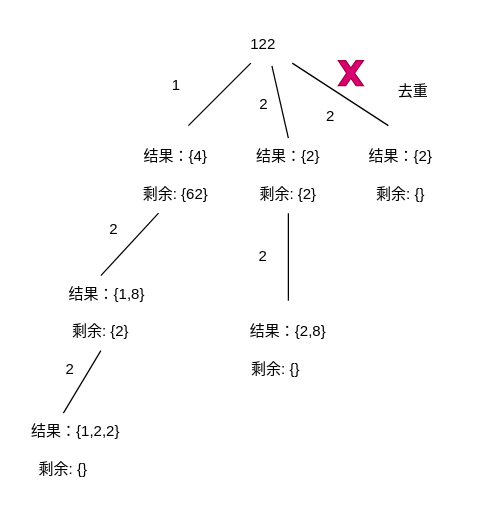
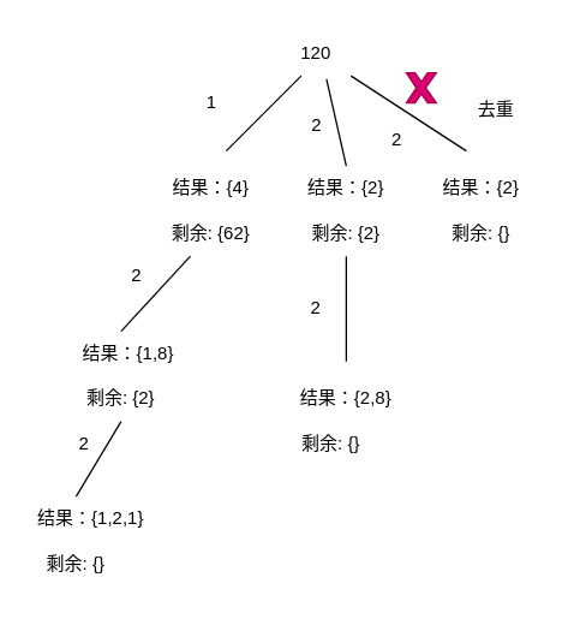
  <mxCell id="0" />
  <mxCell id="1" parent="0" />
- <mxCell id="2" value="122" style="text;html=1;align=center;verticalAlign=middle;whiteSpace=wrap;rounded=0;" vertex="1" parent="1"><mxGeometry x="180" y="20" width="60" height="30" as="geometry" /></mxCell>
+ <mxCell id="2" value="120" style="text;html=1;align=center;verticalAlign=middle;whiteSpace=wrap;rounded=0;" vertex="1" parent="1"><mxGeometry x="180" y="20" width="60" height="30" as="geometry" /></mxCell>
  <mxCell id="3" value="" style="endArrow=none;html=1;rounded=0;" edge="1" parent="1"><mxGeometry width="50" height="50" relative="1" as="geometry"><mxPoint x="150" y="100" as="sourcePoint" /><mxPoint x="200" y="50" as="targetPoint" /></mxGeometry></mxCell>
  <mxCell id="4" value="1" style="text;html=1;align=center;verticalAlign=middle;resizable=0;points=[];autosize=1;strokeColor=none;fillColor=none;" vertex="1" parent="1"><mxGeometry x="125" y="53" width="30" height="30" as="geometry" /></mxCell>
  <mxCell id="5" value="" style="group" vertex="1" connectable="0" parent="1"><mxGeometry x="110" y="110" width="60" height="60" as="geometry" /></mxCell>
  <mxCell id="6" value="剩余: {62}" style="text;html=1;align=center;verticalAlign=middle;whiteSpace=wrap;rounded=0;" vertex="1" parent="5"><mxGeometry y="30" width="60" height="30" as="geometry" /></mxCell>
  <mxCell id="7" value="结果：{4}" style="text;html=1;align=center;verticalAlign=middle;whiteSpace=wrap;rounded=0;" vertex="1" parent="5"><mxGeometry width="60" height="30" as="geometry" /></mxCell>
  <mxCell id="8" value="" style="endArrow=none;html=1;rounded=0;" edge="1" parent="1" target="6"><mxGeometry width="50" height="50" relative="1" as="geometry"><mxPoint x="80" y="220" as="sourcePoint" /><mxPoint x="130" y="170" as="targetPoint" /></mxGeometry></mxCell>
  <mxCell id="9" value="2" style="text;html=1;align=center;verticalAlign=middle;resizable=0;points=[];autosize=1;strokeColor=none;fillColor=none;" vertex="1" parent="1"><mxGeometry x="75" y="168" width="30" height="30" as="geometry" /></mxCell>
  <mxCell id="10" value="" style="group" vertex="1" connectable="0" parent="1"><mxGeometry x="50" y="220" width="70" height="60" as="geometry" /></mxCell>
  <mxCell id="11" value="剩余: {2}" style="text;html=1;align=center;verticalAlign=middle;whiteSpace=wrap;rounded=0;" vertex="1" parent="10"><mxGeometry y="30" width="60" height="30" as="geometry" /></mxCell>
  <mxCell id="12" value="结果：{1,8}" style="text;html=1;align=center;verticalAlign=middle;whiteSpace=wrap;rounded=0;" vertex="1" parent="10"><mxGeometry width="70" height="30" as="geometry" /></mxCell>
  <mxCell id="13" value="" style="endArrow=none;html=1;rounded=0;entryX=0.5;entryY=1;entryDx=0;entryDy=0;" edge="1" parent="1" target="11"><mxGeometry width="50" height="50" relative="1" as="geometry"><mxPoint x="50" y="330" as="sourcePoint" /><mxPoint x="80" y="290" as="targetPoint" /></mxGeometry></mxCell>
  <mxCell id="14" value="2" style="text;html=1;align=center;verticalAlign=middle;resizable=0;points=[];autosize=1;strokeColor=none;fillColor=none;" vertex="1" parent="1"><mxGeometry x="40" y="280" width="30" height="30" as="geometry" /></mxCell>
  <mxCell id="15" value="" style="group" vertex="1" connectable="0" parent="1"><mxGeometry x="20" y="330" width="80" height="60" as="geometry" /></mxCell>
  <mxCell id="16" value="剩余: {}" style="text;html=1;align=center;verticalAlign=middle;whiteSpace=wrap;rounded=0;" vertex="1" parent="15"><mxGeometry y="30" width="60" height="30" as="geometry" /></mxCell>
- <mxCell id="17" value="结果：{1,2,2}" style="text;html=1;align=center;verticalAlign=middle;whiteSpace=wrap;rounded=0;" vertex="1" parent="15"><mxGeometry width="80" height="30" as="geometry" /></mxCell>
+ <mxCell id="17" value="结果：{1,2,1}" style="text;html=1;align=center;verticalAlign=middle;whiteSpace=wrap;rounded=0;" vertex="1" parent="15"><mxGeometry width="80" height="30" as="geometry" /></mxCell>
  <mxCell id="18" value="" style="endArrow=none;html=1;rounded=0;entryX=0.614;entryY=1.074;entryDx=0;entryDy=0;entryPerimeter=0;" edge="1" parent="1" target="2"><mxGeometry width="50" height="50" relative="1" as="geometry"><mxPoint x="230" y="110" as="sourcePoint" /><mxPoint x="280" y="120" as="targetPoint" /></mxGeometry></mxCell>
  <mxCell id="19" value="2" style="text;html=1;align=center;verticalAlign=middle;resizable=0;points=[];autosize=1;strokeColor=none;fillColor=none;" vertex="1" parent="1"><mxGeometry x="195" y="68" width="30" height="30" as="geometry" /></mxCell>
  <mxCell id="20" value="" style="group" vertex="1" connectable="0" parent="1"><mxGeometry x="200" y="110" width="60" height="60" as="geometry" /></mxCell>
  <mxCell id="21" value="剩余: {2}" style="text;html=1;align=center;verticalAlign=middle;whiteSpace=wrap;rounded=0;" vertex="1" parent="20"><mxGeometry y="30" width="60" height="30" as="geometry" /></mxCell>
  <mxCell id="22" value="结果：{2}" style="text;html=1;align=center;verticalAlign=middle;whiteSpace=wrap;rounded=0;" vertex="1" parent="20"><mxGeometry width="60" height="30" as="geometry" /></mxCell>
  <mxCell id="23" value="" style="endArrow=none;html=1;rounded=0;entryX=0.5;entryY=1;entryDx=0;entryDy=0;" edge="1" parent="1" target="21"><mxGeometry width="50" height="50" relative="1" as="geometry"><mxPoint x="230" y="240" as="sourcePoint" /><mxPoint x="270" y="210" as="targetPoint" /></mxGeometry></mxCell>
  <mxCell id="24" value="2" style="text;html=1;align=center;verticalAlign=middle;whiteSpace=wrap;rounded=0;" vertex="1" parent="1"><mxGeometry x="180" y="190" width="60" height="30" as="geometry" /></mxCell>
  <mxCell id="25" value="" style="group" vertex="1" connectable="0" parent="1"><mxGeometry x="190" y="250" width="80" height="60" as="geometry" /></mxCell>
  <mxCell id="26" value="剩余: {}" style="text;html=1;align=center;verticalAlign=middle;whiteSpace=wrap;rounded=0;" vertex="1" parent="25"><mxGeometry y="30" width="60" height="30" as="geometry" /></mxCell>
  <mxCell id="27" value="结果：{2,8}" style="text;html=1;align=center;verticalAlign=middle;whiteSpace=wrap;rounded=0;" vertex="1" parent="25"><mxGeometry width="80" height="30" as="geometry" /></mxCell>
  <mxCell id="28" value="" style="endArrow=none;html=1;rounded=0;" edge="1" parent="1" target="2"><mxGeometry width="50" height="50" relative="1" as="geometry"><mxPoint x="310" y="100" as="sourcePoint" /><mxPoint x="330" y="80" as="targetPoint" /></mxGeometry></mxCell>
  <mxCell id="29" value="2" style="text;html=1;align=center;verticalAlign=middle;whiteSpace=wrap;rounded=0;" vertex="1" parent="1"><mxGeometry x="234" y="78" width="60" height="30" as="geometry" /></mxCell>
  <mxCell id="30" value="" style="group" vertex="1" connectable="0" parent="1"><mxGeometry x="290" y="110" width="60" height="60" as="geometry" /></mxCell>
  <mxCell id="31" value="剩余: {}" style="text;html=1;align=center;verticalAlign=middle;whiteSpace=wrap;rounded=0;" vertex="1" parent="30"><mxGeometry y="30" width="60" height="30" as="geometry" /></mxCell>
  <mxCell id="32" value="结果：{2}" style="text;html=1;align=center;verticalAlign=middle;whiteSpace=wrap;rounded=0;" vertex="1" parent="30"><mxGeometry width="60" height="30" as="geometry" /></mxCell>
  <mxCell id="33" value="" style="verticalLabelPosition=bottom;verticalAlign=top;html=1;shape=mxgraph.basic.x;fillColor=#d80073;fontColor=#ffffff;strokeColor=#A50040;" vertex="1" parent="1"><mxGeometry x="270" y="48" width="20" height="20" as="geometry" /></mxCell>
  <mxCell id="34" value="去重" style="text;html=1;align=center;verticalAlign=middle;whiteSpace=wrap;rounded=0;" vertex="1" parent="1"><mxGeometry x="300" y="58" width="60" height="30" as="geometry" /></mxCell>
